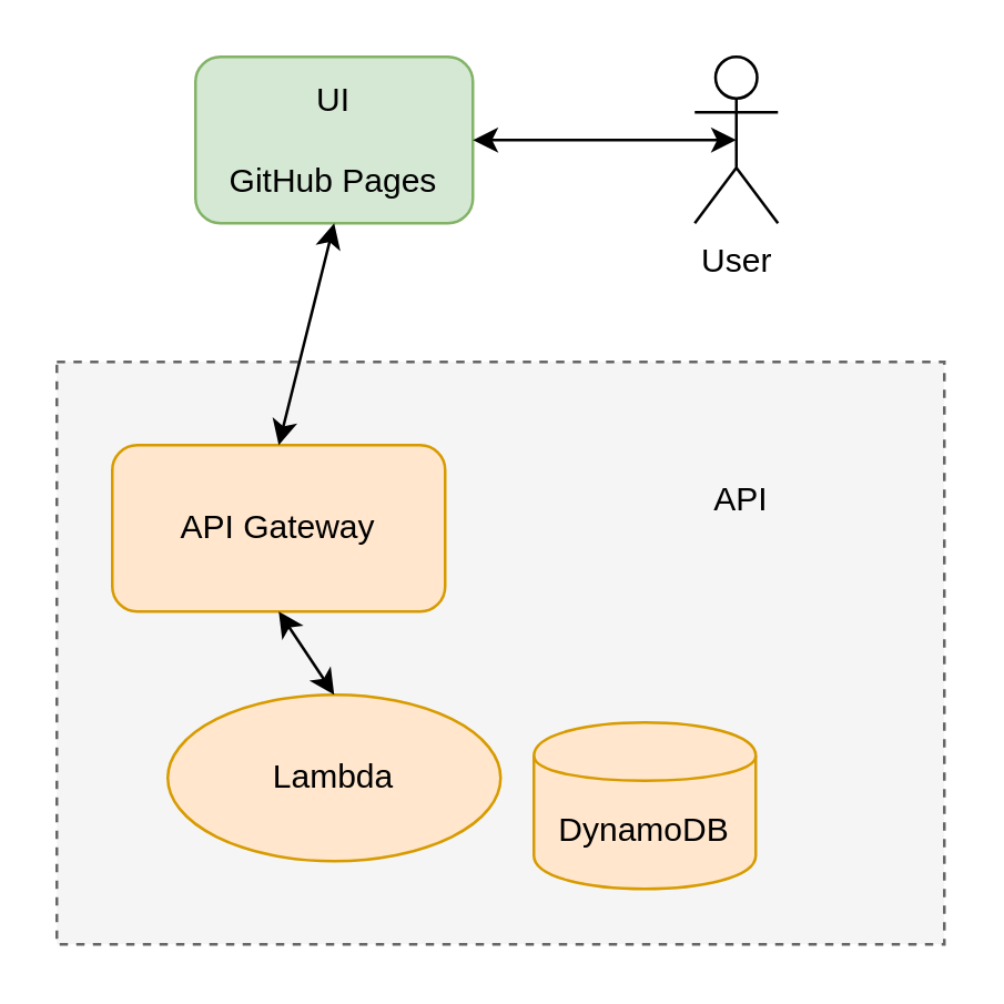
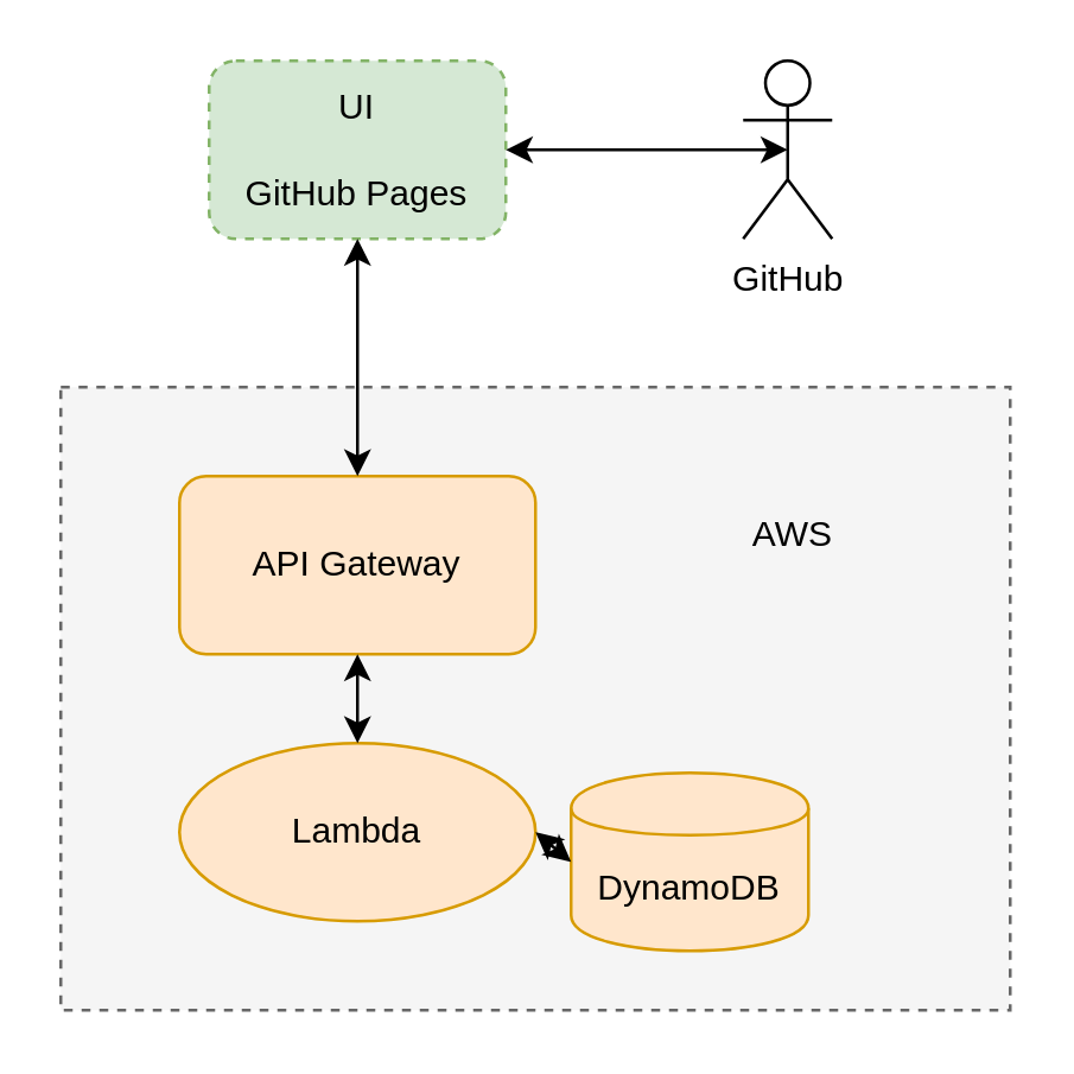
  <mxCell id="0" />
  <mxCell id="1" parent="0" />
  <mxCell id="2" value="" style="rounded=0;whiteSpace=wrap;html=1;dashed=1;fillColor=#f5f5f5;strokeColor=#666666;fontColor=#333333;" vertex="1" parent="1"><mxGeometry x="20" y="130" width="320" height="210" as="geometry" /></mxCell>
- <mxCell id="3" value="User" style="shape=umlActor;verticalLabelPosition=bottom;labelBackgroundColor=#ffffff;verticalAlign=top;html=1;outlineConnect=0;" vertex="1" parent="1"><mxGeometry x="250" y="20" width="30" height="60" as="geometry" /></mxCell>
- <mxCell id="4" value="UI&lt;br&gt;&lt;br&gt;GitHub Pages" style="rounded=1;whiteSpace=wrap;html=1;fillColor=#d5e8d4;strokeColor=#82b366;" vertex="1" parent="1"><mxGeometry x="70" y="20" width="100" height="60" as="geometry" /></mxCell>
- <mxCell id="5" value="API Gateway" style="rounded=1;whiteSpace=wrap;html=1;fillColor=#ffe6cc;strokeColor=#d79b00;" vertex="1" parent="1"><mxGeometry x="40" y="160" width="120" height="60" as="geometry" /></mxCell>
+ <mxCell id="3" value="GitHub" style="shape=umlActor;verticalLabelPosition=bottom;labelBackgroundColor=#ffffff;verticalAlign=top;html=1;outlineConnect=0;" vertex="1" parent="1"><mxGeometry x="250" y="20" width="30" height="60" as="geometry" /></mxCell>
+ <mxCell id="4" value="UI&lt;br&gt;&lt;br&gt;GitHub Pages" style="rounded=1;whiteSpace=wrap;html=1;fillColor=#d5e8d4;strokeColor=#82b366;dashed=1;" vertex="1" parent="1"><mxGeometry x="70" y="20" width="100" height="60" as="geometry" /></mxCell>
+ <mxCell id="5" value="API Gateway" style="rounded=1;whiteSpace=wrap;html=1;fillColor=#ffe6cc;strokeColor=#d79b00;" vertex="1" parent="1"><mxGeometry x="60" y="160" width="120" height="60" as="geometry" /></mxCell>
  <mxCell id="6" value="Lambda" style="ellipse;whiteSpace=wrap;html=1;fillColor=#ffe6cc;strokeColor=#d79b00;" vertex="1" parent="1"><mxGeometry x="60" y="250" width="120" height="60" as="geometry" /></mxCell>
  <mxCell id="7" value="DynamoDB" style="shape=cylinder;whiteSpace=wrap;html=1;boundedLbl=1;backgroundOutline=1;fillColor=#ffe6cc;strokeColor=#d79b00;" vertex="1" parent="1"><mxGeometry x="192" y="260" width="80" height="60" as="geometry" /></mxCell>
- <mxCell id="8" value="API" style="text;html=1;strokeColor=none;fillColor=none;align=center;verticalAlign=middle;whiteSpace=wrap;rounded=0;dashed=1;" vertex="1" parent="1"><mxGeometry x="237" y="160" width="60" height="40" as="geometry" /></mxCell>
+ <mxCell id="8" value="AWS" style="text;html=1;strokeColor=none;fillColor=none;align=center;verticalAlign=middle;whiteSpace=wrap;rounded=0;dashed=1;" vertex="1" parent="1"><mxGeometry x="237" y="160" width="60" height="40" as="geometry" /></mxCell>
  <mxCell id="9" value="" style="endArrow=classic;startArrow=classic;html=1;exitX=1;exitY=0.5;exitDx=0;exitDy=0;entryX=0.5;entryY=0.5;entryDx=0;entryDy=0;entryPerimeter=0;" edge="1" parent="1" source="4" target="3"><mxGeometry width="50" height="50" relative="1" as="geometry"><mxPoint x="140" y="-50" as="sourcePoint" /><mxPoint x="190" y="-100" as="targetPoint" /></mxGeometry></mxCell>
  <mxCell id="10" value="" style="endArrow=classic;startArrow=classic;html=1;entryX=0.5;entryY=1;entryDx=0;entryDy=0;exitX=0.5;exitY=0;exitDx=0;exitDy=0;" edge="1" parent="1" source="5" target="4"><mxGeometry width="50" height="50" relative="1" as="geometry"><mxPoint x="-110" y="210" as="sourcePoint" /><mxPoint x="-60" y="160" as="targetPoint" /></mxGeometry></mxCell>
  <mxCell id="11" value="" style="endArrow=classic;startArrow=classic;html=1;entryX=0.5;entryY=1;entryDx=0;entryDy=0;exitX=0.5;exitY=0;exitDx=0;exitDy=0;" edge="1" parent="1" source="6" target="5"><mxGeometry width="50" height="50" relative="1" as="geometry"><mxPoint x="-200" y="300" as="sourcePoint" /><mxPoint x="-150" y="250" as="targetPoint" /></mxGeometry></mxCell>
+ <mxCell id="12" value="" style="endArrow=classic;startArrow=classic;html=1;entryX=0;entryY=0.5;entryDx=0;entryDy=0;exitX=1;exitY=0.5;exitDx=0;exitDy=0;" edge="1" parent="1" source="6" target="7"><mxGeometry width="50" height="50" relative="1" as="geometry"><mxPoint x="-60" y="360" as="sourcePoint" /><mxPoint x="-10" y="310" as="targetPoint" /></mxGeometry></mxCell>
